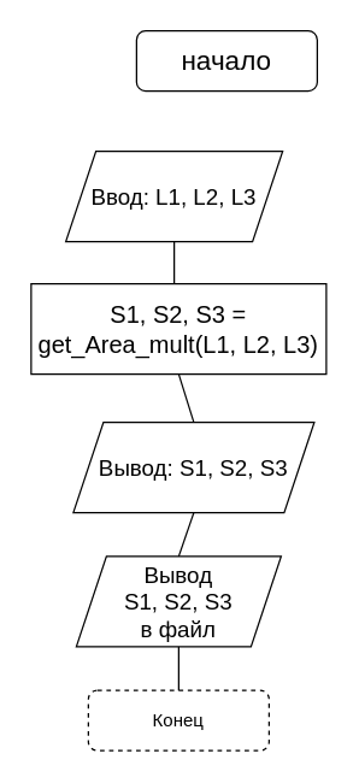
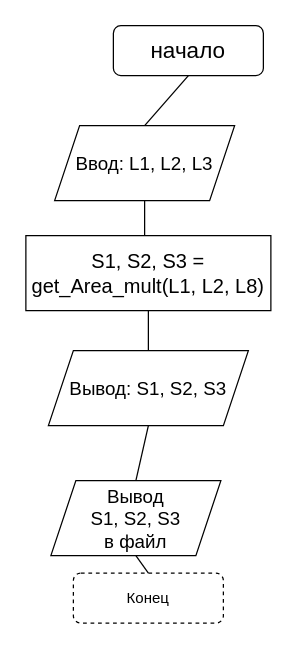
  <mxCell id="0" />
  <mxCell id="1" parent="0" />
  <mxCell id="2" value="начало" style="rounded=1;whiteSpace=wrap;html=1;fontSize=18;glass=0;strokeWidth=1;shadow=0;" parent="1" vertex="1"><mxGeometry x="90" y="20" width="120" height="40" as="geometry" /></mxCell>
  <mxCell id="3" value="Конец" style="rounded=1;whiteSpace=wrap;html=1;fontSize=12;glass=0;strokeWidth=1;shadow=0;dashed=1;" parent="1" vertex="1"><mxGeometry x="58" y="458" width="120" height="40" as="geometry" /></mxCell>
+ <mxCell id="4" value="" style="endArrow=none;html=1;rounded=0;exitX=0.5;exitY=1;exitDx=0;exitDy=0;entryX=0.5;entryY=0;entryDx=0;entryDy=0;" parent="1" source="2" target="5" edge="1"><mxGeometry width="50" height="50" relative="1" as="geometry"><mxPoint x="281" y="295" as="sourcePoint" /><mxPoint x="113" y="70" as="targetPoint" /></mxGeometry></mxCell>
  <mxCell id="5" value="Ввод: L1, L2, L3" style="shape=parallelogram;perimeter=parallelogramPerimeter;whiteSpace=wrap;html=1;fixedSize=1;fontSize=15;" parent="1" vertex="1"><mxGeometry x="43" y="100" width="144" height="60" as="geometry" /></mxCell>
  <mxCell id="6" value="" style="endArrow=none;html=1;rounded=0;entryX=0.5;entryY=1;entryDx=0;entryDy=0;exitX=0.5;exitY=0;exitDx=0;exitDy=0;" parent="1" target="5" edge="1"><mxGeometry width="50" height="50" relative="1" as="geometry"><mxPoint x="115" y="188" as="sourcePoint" /><mxPoint x="331" y="245" as="targetPoint" /></mxGeometry></mxCell>
- <mxCell id="7" value="S1, S2, S3 = get_Area_mult(L1, L2, L3)" style="rounded=0;whiteSpace=wrap;html=1;fontSize=16;" parent="1" vertex="1"><mxGeometry x="20" y="188" width="196" height="60" as="geometry" /></mxCell>
+ <mxCell id="7" value="S1, S2, S3 = get_Area_mult(L1, L2, L8)" style="rounded=0;whiteSpace=wrap;html=1;fontSize=16;" parent="1" vertex="1"><mxGeometry x="20" y="188" width="196" height="60" as="geometry" /></mxCell>
  <mxCell id="8" value="" style="endArrow=none;html=1;rounded=0;exitX=0.5;exitY=0;exitDx=0;exitDy=0;entryX=0.5;entryY=1;entryDx=0;entryDy=0;" parent="1" source="12" target="7" edge="1"><mxGeometry width="50" height="50" relative="1" as="geometry"><mxPoint x="118" y="323" as="sourcePoint" /><mxPoint x="123" y="333" as="targetPoint" /></mxGeometry></mxCell>
- <mxCell id="9" value="Вывод&lt;br style=&quot;font-size: 15px;&quot;&gt;S1, S2, S3&lt;br style=&quot;font-size: 15px;&quot;&gt;в файл" style="shape=parallelogram;perimeter=parallelogramPerimeter;whiteSpace=wrap;html=1;fixedSize=1;fontSize=15;" parent="1" vertex="1"><mxGeometry x="50" y="369" width="136" height="60" as="geometry" /></mxCell>
+ <mxCell id="9" value="Вывод&lt;br style=&quot;font-size: 15px;&quot;&gt;S1, S2, S3&lt;br style=&quot;font-size: 15px;&quot;&gt;в файл" style="shape=parallelogram;perimeter=parallelogramPerimeter;whiteSpace=wrap;html=1;fixedSize=1;fontSize=15;" parent="1" vertex="1"><mxGeometry x="40" y="384" width="136" height="60" as="geometry" /></mxCell>
  <mxCell id="10" value="" style="endArrow=none;html=1;rounded=0;exitX=0.5;exitY=1;exitDx=0;exitDy=0;entryX=0.5;entryY=0;entryDx=0;entryDy=0;" parent="1" source="12" target="9" edge="1"><mxGeometry width="50" height="50" relative="1" as="geometry"><mxPoint x="118" y="383" as="sourcePoint" /><mxPoint x="123" y="333" as="targetPoint" /></mxGeometry></mxCell>
  <mxCell id="11" value="" style="endArrow=none;html=1;rounded=0;exitX=0.5;exitY=1;exitDx=0;exitDy=0;entryX=0.5;entryY=0;entryDx=0;entryDy=0;" parent="1" source="9" edge="1" target="3"><mxGeometry width="50" height="50" relative="1" as="geometry"><mxPoint x="73" y="383" as="sourcePoint" /><mxPoint x="-14" y="527" as="targetPoint" /></mxGeometry></mxCell>
- <mxCell id="12" value="Вывод: S1, S2, S3" style="shape=parallelogram;perimeter=parallelogramPerimeter;whiteSpace=wrap;html=1;fixedSize=1;fontSize=15;" vertex="1" parent="1"><mxGeometry x="48" y="280" width="160" height="60" as="geometry" /></mxCell>
+ <mxCell id="12" value="Вывод: S1, S2, S3" style="shape=parallelogram;perimeter=parallelogramPerimeter;whiteSpace=wrap;html=1;fixedSize=1;fontSize=15;" vertex="1" parent="1"><mxGeometry x="38" y="280" width="160" height="60" as="geometry" /></mxCell>
